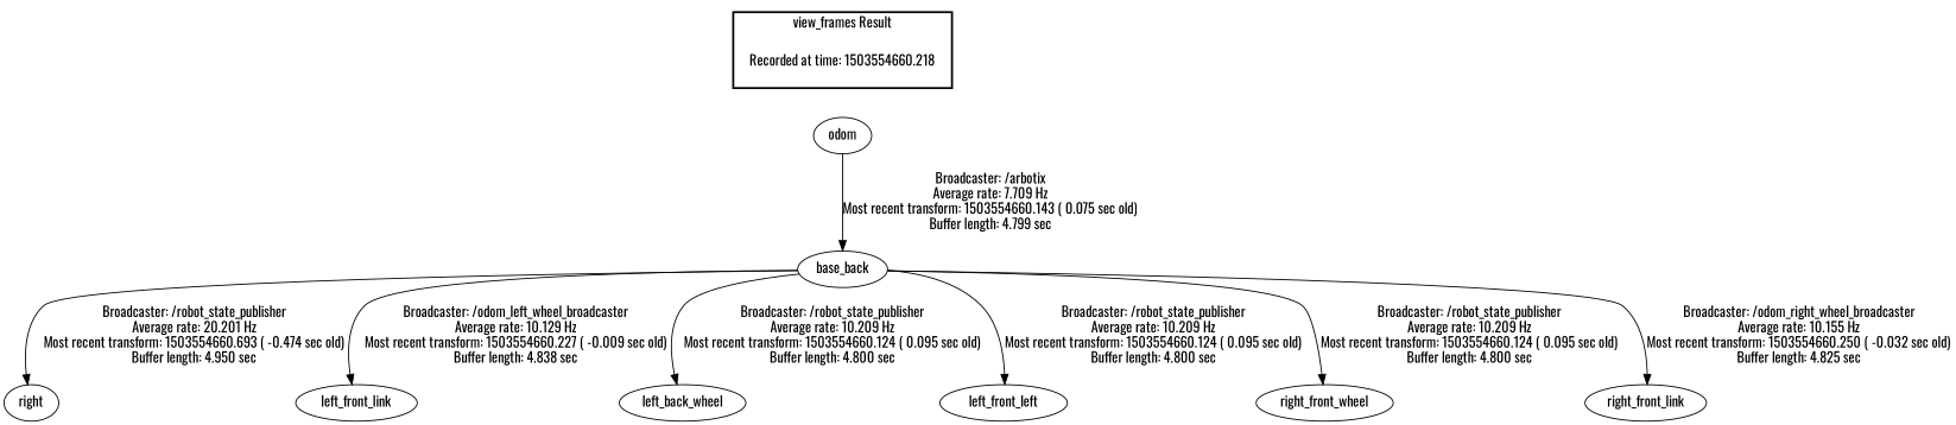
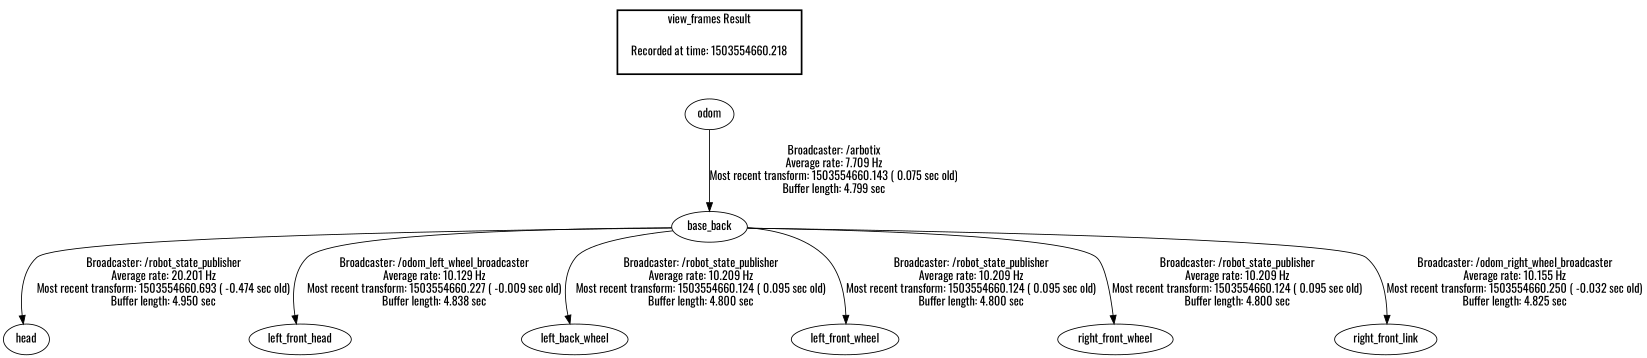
  digraph {
    fontname=Oswald
    node [fontname=Oswald]
    edge [fontname=Oswald]
    "Recorded at time: 1503554660.218" [shape=plaintext]
    odom
    n3 [label=base_back]
-   head [label=right]
-   left_front_link
+   head
+   left_front_link [label=left_front_head]
    left_back_wheel
-   left_front_wheel [label=left_front_left]
+   left_front_wheel
    right_front_wheel
    right_front_link
    subgraph cluster_1 {
      color=black
      label="view_frames Result"
      style=bold
      "Recorded at time: 1503554660.218"
    }
    "Recorded at time: 1503554660.218" -> odom [style=invis]
    odom -> n3 [label="Broadcaster: /arbotix\nAverage rate: 7.709 Hz\nMost recent transform: 1503554660.143 ( 0.075 sec old)\nBuffer length: 4.799 sec\n"]
    n3 -> head [label="Broadcaster: /robot_state_publisher\nAverage rate: 20.201 Hz\nMost recent transform: 1503554660.693 ( -0.474 sec old)\nBuffer length: 4.950 sec\n"]
    n3 -> left_front_link [label="Broadcaster: /odom_left_wheel_broadcaster\nAverage rate: 10.129 Hz\nMost recent transform: 1503554660.227 ( -0.009 sec old)\nBuffer length: 4.838 sec\n"]
    n3 -> left_back_wheel [label="Broadcaster: /robot_state_publisher\nAverage rate: 10.209 Hz\nMost recent transform: 1503554660.124 ( 0.095 sec old)\nBuffer length: 4.800 sec\n"]
    n3 -> left_front_wheel [label="Broadcaster: /robot_state_publisher\nAverage rate: 10.209 Hz\nMost recent transform: 1503554660.124 ( 0.095 sec old)\nBuffer length: 4.800 sec\n"]
    n3 -> right_front_wheel [label="Broadcaster: /robot_state_publisher\nAverage rate: 10.209 Hz\nMost recent transform: 1503554660.124 ( 0.095 sec old)\nBuffer length: 4.800 sec\n"]
    n3 -> right_front_link [label="Broadcaster: /odom_right_wheel_broadcaster\nAverage rate: 10.155 Hz\nMost recent transform: 1503554660.250 ( -0.032 sec old)\nBuffer length: 4.825 sec\n"]
  }
